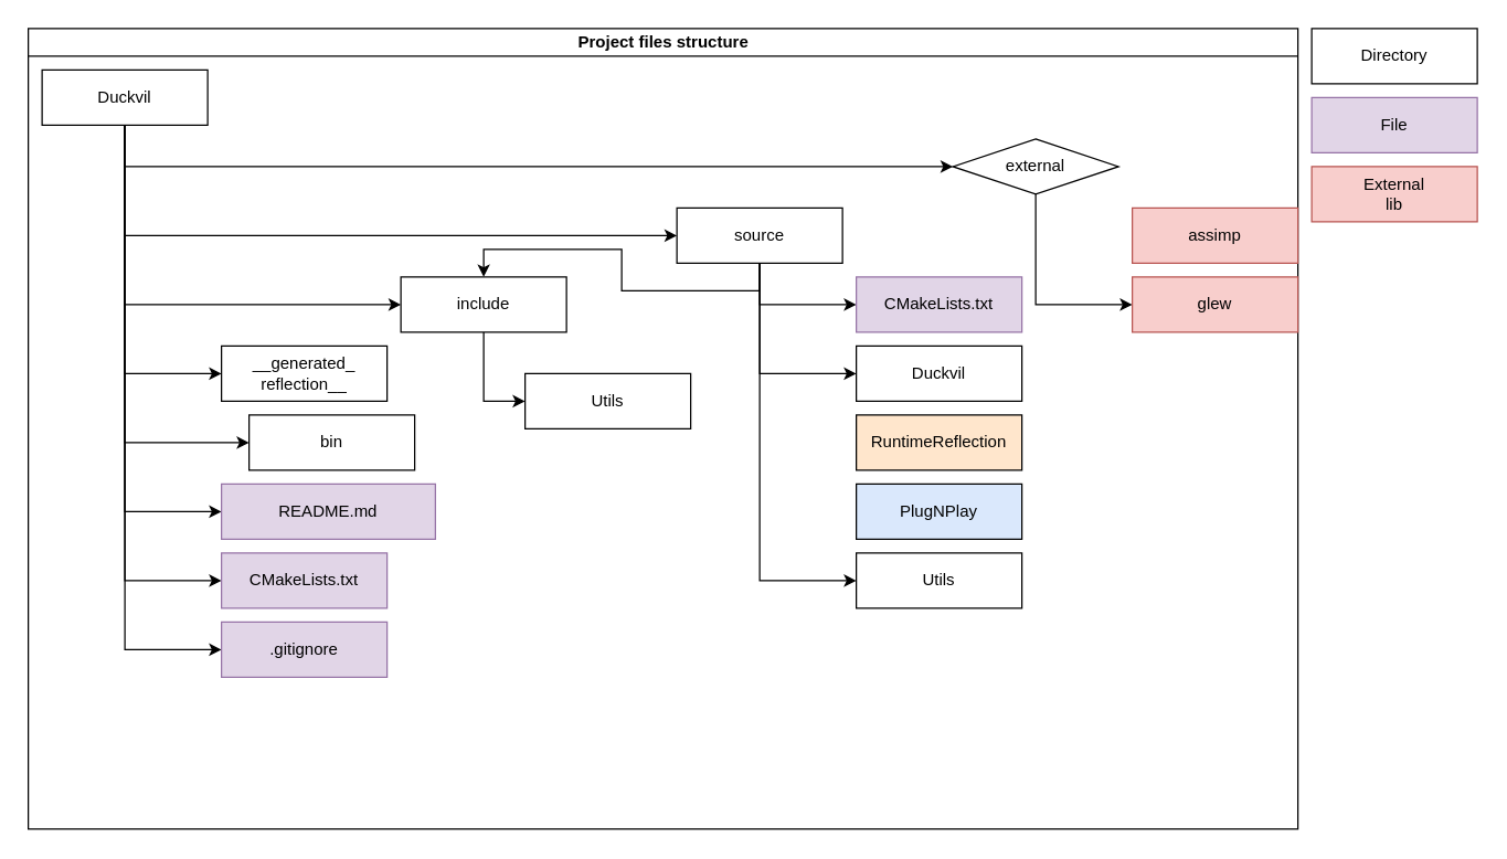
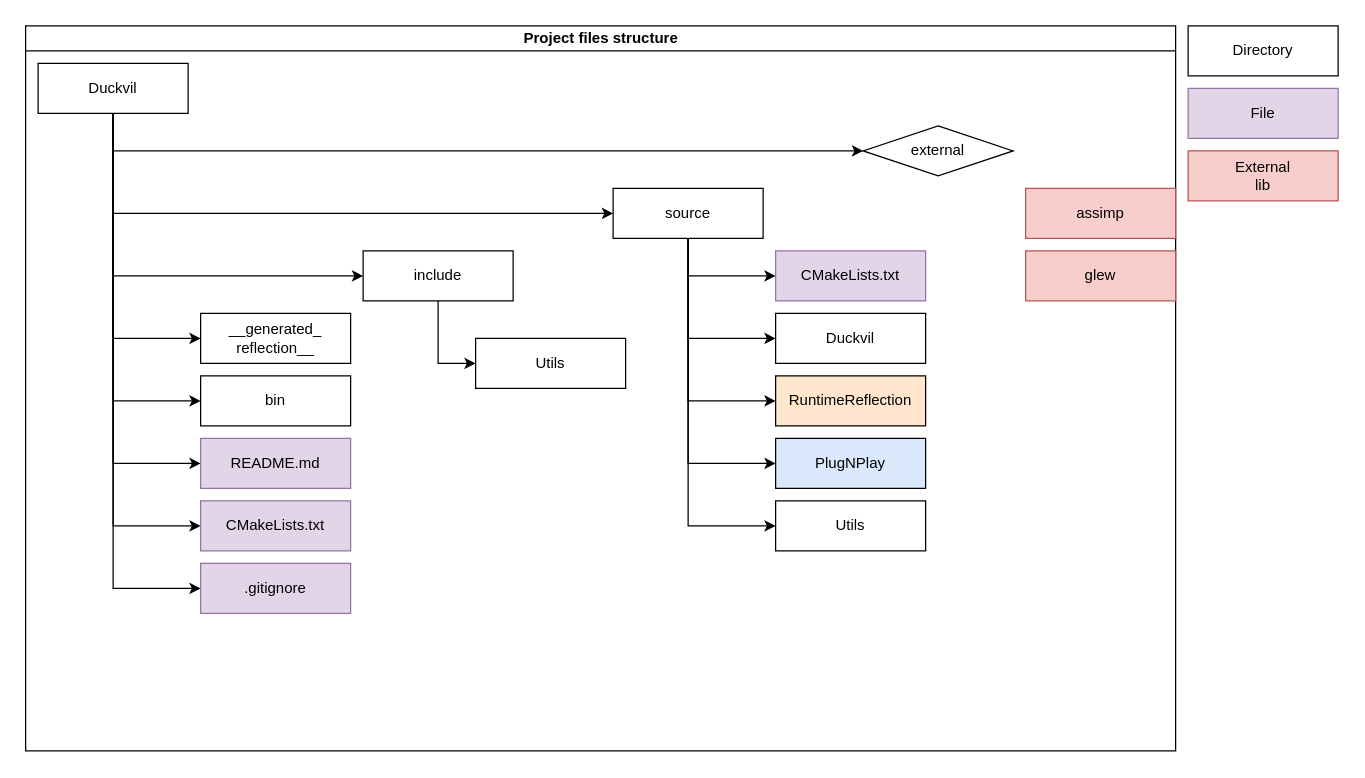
  <mxCell id="0" />
  <mxCell id="1" parent="0" />
  <mxCell id="2" value="Project files structure" style="swimlane;html=1;startSize=20;horizontal=1;containerType=tree;" parent="1" vertex="1"><mxGeometry x="20" y="20" width="920" height="580" as="geometry" /></mxCell>
  <mxCell id="3" style="edgeStyle=orthogonalEdgeStyle;rounded=0;orthogonalLoop=1;jettySize=auto;html=1;exitX=0.5;exitY=1;exitDx=0;exitDy=0;entryX=0;entryY=0.5;entryDx=0;entryDy=0;" parent="2" source="11" target="14" edge="1"><mxGeometry relative="1" as="geometry" /></mxCell>
  <mxCell id="4" style="edgeStyle=orthogonalEdgeStyle;rounded=0;orthogonalLoop=1;jettySize=auto;html=1;exitX=0.5;exitY=1;exitDx=0;exitDy=0;entryX=0;entryY=0.5;entryDx=0;entryDy=0;" parent="2" source="11" target="12" edge="1"><mxGeometry relative="1" as="geometry" /></mxCell>
  <mxCell id="5" style="edgeStyle=orthogonalEdgeStyle;rounded=0;orthogonalLoop=1;jettySize=auto;html=1;exitX=0.5;exitY=1;exitDx=0;exitDy=0;entryX=0;entryY=0.5;entryDx=0;entryDy=0;" parent="2" source="11" target="20" edge="1"><mxGeometry relative="1" as="geometry" /></mxCell>
  <mxCell id="6" style="edgeStyle=orthogonalEdgeStyle;rounded=0;orthogonalLoop=1;jettySize=auto;html=1;exitX=0.5;exitY=1;exitDx=0;exitDy=0;entryX=0;entryY=0.5;entryDx=0;entryDy=0;" parent="2" source="11" target="22" edge="1"><mxGeometry relative="1" as="geometry" /></mxCell>
  <mxCell id="7" style="edgeStyle=orthogonalEdgeStyle;rounded=0;orthogonalLoop=1;jettySize=auto;html=1;exitX=0.5;exitY=1;exitDx=0;exitDy=0;entryX=0;entryY=0.5;entryDx=0;entryDy=0;" parent="2" source="11" target="28" edge="1"><mxGeometry relative="1" as="geometry" /></mxCell>
  <mxCell id="8" style="edgeStyle=orthogonalEdgeStyle;rounded=0;orthogonalLoop=1;jettySize=auto;html=1;exitX=0.5;exitY=1;exitDx=0;exitDy=0;entryX=0;entryY=0.5;entryDx=0;entryDy=0;" edge="1" parent="2" source="11" target="29"><mxGeometry relative="1" as="geometry" /></mxCell>
  <mxCell id="9" style="edgeStyle=orthogonalEdgeStyle;rounded=0;orthogonalLoop=1;jettySize=auto;html=1;exitX=0.5;exitY=1;exitDx=0;exitDy=0;entryX=0;entryY=0.5;entryDx=0;entryDy=0;" edge="1" parent="2" source="11" target="31"><mxGeometry relative="1" as="geometry" /></mxCell>
  <mxCell id="10" style="edgeStyle=orthogonalEdgeStyle;rounded=0;orthogonalLoop=1;jettySize=auto;html=1;exitX=0.5;exitY=1;exitDx=0;exitDy=0;entryX=0;entryY=0.5;entryDx=0;entryDy=0;" edge="1" parent="2" source="11" target="32"><mxGeometry relative="1" as="geometry" /></mxCell>
  <mxCell id="11" value="Duckvil" style="whiteSpace=wrap;html=1;treeFolding=1;treeMoving=1;newEdgeStyle={&quot;edgeStyle&quot;:&quot;elbowEdgeStyle&quot;,&quot;startArrow&quot;:&quot;none&quot;,&quot;endArrow&quot;:&quot;none&quot;};" parent="2" vertex="1"><mxGeometry x="10" y="30" width="120" height="40" as="geometry" /></mxCell>
- <mxCell id="12" value="README.md" style="whiteSpace=wrap;html=1;treeFolding=1;treeMoving=1;newEdgeStyle={&quot;edgeStyle&quot;:&quot;elbowEdgeStyle&quot;,&quot;startArrow&quot;:&quot;none&quot;,&quot;endArrow&quot;:&quot;none&quot;};fillColor=#e1d5e7;strokeColor=#9673a6;" parent="2" vertex="1"><mxGeometry x="140" y="330" width="155" height="40" as="geometry" /></mxCell>
- <mxCell id="13" style="edgeStyle=orthogonalEdgeStyle;rounded=0;orthogonalLoop=1;jettySize=auto;html=1;exitX=0.5;exitY=1;exitDx=0;exitDy=0;entryX=0;entryY=0.5;entryDx=0;entryDy=0;" parent="2" source="14" target="25" edge="1"><mxGeometry relative="1" as="geometry" /></mxCell>
+ <mxCell id="12" value="README.md" style="whiteSpace=wrap;html=1;treeFolding=1;treeMoving=1;newEdgeStyle={&quot;edgeStyle&quot;:&quot;elbowEdgeStyle&quot;,&quot;startArrow&quot;:&quot;none&quot;,&quot;endArrow&quot;:&quot;none&quot;};fillColor=#e1d5e7;strokeColor=#9673a6;" parent="2" vertex="1"><mxGeometry x="140" y="330" width="120" height="40" as="geometry" /></mxCell>
  <mxCell id="14" value="external" style="rhombus;whiteSpace=wrap;html=1;treeFolding=1;treeMoving=1;newEdgeStyle={&quot;edgeStyle&quot;:&quot;elbowEdgeStyle&quot;,&quot;startArrow&quot;:&quot;none&quot;,&quot;endArrow&quot;:&quot;none&quot;};" parent="2" vertex="1"><mxGeometry x="670" y="80" width="120" height="40" as="geometry" /></mxCell>
  <mxCell id="15" style="edgeStyle=orthogonalEdgeStyle;rounded=0;orthogonalLoop=1;jettySize=auto;html=1;exitX=0.5;exitY=1;exitDx=0;exitDy=0;entryX=0;entryY=0.5;entryDx=0;entryDy=0;" parent="2" source="20" target="24" edge="1"><mxGeometry relative="1" as="geometry" /></mxCell>
- <mxCell id="16" style="edgeStyle=orthogonalEdgeStyle;rounded=0;orthogonalLoop=1;jettySize=auto;html=1;exitX=0.5;exitY=1;exitDx=0;exitDy=0;" parent="2" source="20" target="22" edge="1"><mxGeometry relative="1" as="geometry" /></mxCell>
+ <mxCell id="16" style="edgeStyle=orthogonalEdgeStyle;rounded=0;orthogonalLoop=1;jettySize=auto;html=1;exitX=0.5;exitY=1;exitDx=0;exitDy=0;entryX=0;entryY=0.5;entryDx=0;entryDy=0;" parent="2" source="20" target="26" edge="1"><mxGeometry relative="1" as="geometry" /></mxCell>
+ <mxCell id="17" style="edgeStyle=orthogonalEdgeStyle;rounded=0;orthogonalLoop=1;jettySize=auto;html=1;exitX=0.5;exitY=1;exitDx=0;exitDy=0;entryX=0;entryY=0.5;entryDx=0;entryDy=0;" parent="2" source="20" target="27" edge="1"><mxGeometry relative="1" as="geometry" /></mxCell>
  <mxCell id="18" style="edgeStyle=orthogonalEdgeStyle;rounded=0;orthogonalLoop=1;jettySize=auto;html=1;exitX=0.5;exitY=1;exitDx=0;exitDy=0;entryX=0;entryY=0.5;entryDx=0;entryDy=0;" edge="1" parent="2" source="20" target="30"><mxGeometry relative="1" as="geometry" /></mxCell>
  <mxCell id="19" style="edgeStyle=orthogonalEdgeStyle;rounded=0;orthogonalLoop=1;jettySize=auto;html=1;exitX=0.5;exitY=1;exitDx=0;exitDy=0;entryX=0;entryY=0.5;entryDx=0;entryDy=0;" edge="1" parent="2" source="20" target="33"><mxGeometry relative="1" as="geometry" /></mxCell>
  <mxCell id="20" value="source" style="whiteSpace=wrap;html=1;treeFolding=1;treeMoving=1;newEdgeStyle={&quot;edgeStyle&quot;:&quot;elbowEdgeStyle&quot;,&quot;startArrow&quot;:&quot;none&quot;,&quot;endArrow&quot;:&quot;none&quot;};" parent="2" vertex="1"><mxGeometry x="470" y="130" width="120" height="40" as="geometry" /></mxCell>
  <mxCell id="21" style="edgeStyle=orthogonalEdgeStyle;rounded=0;orthogonalLoop=1;jettySize=auto;html=1;exitX=0.5;exitY=1;exitDx=0;exitDy=0;entryX=0;entryY=0.5;entryDx=0;entryDy=0;" edge="1" parent="2" source="22" target="34"><mxGeometry relative="1" as="geometry" /></mxCell>
  <mxCell id="22" value="include" style="whiteSpace=wrap;html=1;treeFolding=1;treeMoving=1;newEdgeStyle={&quot;edgeStyle&quot;:&quot;elbowEdgeStyle&quot;,&quot;startArrow&quot;:&quot;none&quot;,&quot;endArrow&quot;:&quot;none&quot;};" parent="2" vertex="1"><mxGeometry x="270" y="180" width="120" height="40" as="geometry" /></mxCell>
  <mxCell id="23" value="assimp" style="whiteSpace=wrap;html=1;treeFolding=1;treeMoving=1;newEdgeStyle={&quot;edgeStyle&quot;:&quot;elbowEdgeStyle&quot;,&quot;startArrow&quot;:&quot;none&quot;,&quot;endArrow&quot;:&quot;none&quot;};fillColor=#f8cecc;strokeColor=#b85450;" parent="2" vertex="1"><mxGeometry x="800" y="130" width="120" height="40" as="geometry" /></mxCell>
  <mxCell id="24" value="Duckvil" style="whiteSpace=wrap;html=1;treeFolding=1;treeMoving=1;newEdgeStyle={&quot;edgeStyle&quot;:&quot;elbowEdgeStyle&quot;,&quot;startArrow&quot;:&quot;none&quot;,&quot;endArrow&quot;:&quot;none&quot;};" parent="2" vertex="1"><mxGeometry x="600" y="230" width="120" height="40" as="geometry" /></mxCell>
  <mxCell id="25" value="glew" style="whiteSpace=wrap;html=1;treeFolding=1;treeMoving=1;newEdgeStyle={&quot;edgeStyle&quot;:&quot;elbowEdgeStyle&quot;,&quot;startArrow&quot;:&quot;none&quot;,&quot;endArrow&quot;:&quot;none&quot;};fillColor=#f8cecc;strokeColor=#b85450;" parent="2" vertex="1"><mxGeometry x="800" y="180" width="120" height="40" as="geometry" /></mxCell>
  <mxCell id="26" value="RuntimeReflection" style="whiteSpace=wrap;html=1;treeFolding=1;treeMoving=1;newEdgeStyle={&quot;edgeStyle&quot;:&quot;elbowEdgeStyle&quot;,&quot;startArrow&quot;:&quot;none&quot;,&quot;endArrow&quot;:&quot;none&quot;};fillColor=#ffe6cc;" parent="2" vertex="1"><mxGeometry x="600" y="280" width="120" height="40" as="geometry" /></mxCell>
  <mxCell id="27" value="PlugNPlay" style="whiteSpace=wrap;html=1;treeFolding=1;treeMoving=1;newEdgeStyle={&quot;edgeStyle&quot;:&quot;elbowEdgeStyle&quot;,&quot;startArrow&quot;:&quot;none&quot;,&quot;endArrow&quot;:&quot;none&quot;};fillColor=#dae8fc;" parent="2" vertex="1"><mxGeometry x="600" y="330" width="120" height="40" as="geometry" /></mxCell>
  <mxCell id="28" value="&lt;div&gt;__generated_&lt;/div&gt;&lt;div&gt;reflection__&lt;/div&gt;" style="whiteSpace=wrap;html=1;treeFolding=1;treeMoving=1;newEdgeStyle={&quot;edgeStyle&quot;:&quot;elbowEdgeStyle&quot;,&quot;startArrow&quot;:&quot;none&quot;,&quot;endArrow&quot;:&quot;none&quot;};" parent="2" vertex="1"><mxGeometry x="140" y="230" width="120" height="40" as="geometry" /></mxCell>
- <mxCell id="29" value="bin" style="whiteSpace=wrap;html=1;treeFolding=1;treeMoving=1;newEdgeStyle={&quot;edgeStyle&quot;:&quot;elbowEdgeStyle&quot;,&quot;startArrow&quot;:&quot;none&quot;,&quot;endArrow&quot;:&quot;none&quot;};" parent="2" vertex="1"><mxGeometry x="160" y="280" width="120" height="40" as="geometry" /></mxCell>
+ <mxCell id="29" value="bin" style="whiteSpace=wrap;html=1;treeFolding=1;treeMoving=1;newEdgeStyle={&quot;edgeStyle&quot;:&quot;elbowEdgeStyle&quot;,&quot;startArrow&quot;:&quot;none&quot;,&quot;endArrow&quot;:&quot;none&quot;};" parent="2" vertex="1"><mxGeometry x="140" y="280" width="120" height="40" as="geometry" /></mxCell>
  <mxCell id="30" value="CMakeLists.txt" style="whiteSpace=wrap;html=1;treeFolding=1;treeMoving=1;newEdgeStyle={&quot;edgeStyle&quot;:&quot;elbowEdgeStyle&quot;,&quot;startArrow&quot;:&quot;none&quot;,&quot;endArrow&quot;:&quot;none&quot;};fillColor=#e1d5e7;strokeColor=#9673a6;" vertex="1" parent="2"><mxGeometry x="600" y="180" width="120" height="40" as="geometry" /></mxCell>
  <mxCell id="31" value="CMakeLists.txt" style="whiteSpace=wrap;html=1;treeFolding=1;treeMoving=1;newEdgeStyle={&quot;edgeStyle&quot;:&quot;elbowEdgeStyle&quot;,&quot;startArrow&quot;:&quot;none&quot;,&quot;endArrow&quot;:&quot;none&quot;};fillColor=#e1d5e7;strokeColor=#9673a6;" vertex="1" parent="2"><mxGeometry x="140" y="380" width="120" height="40" as="geometry" /></mxCell>
  <mxCell id="32" value=".gitignore" style="whiteSpace=wrap;html=1;treeFolding=1;treeMoving=1;newEdgeStyle={&quot;edgeStyle&quot;:&quot;elbowEdgeStyle&quot;,&quot;startArrow&quot;:&quot;none&quot;,&quot;endArrow&quot;:&quot;none&quot;};fillColor=#e1d5e7;strokeColor=#9673a6;" vertex="1" parent="2"><mxGeometry x="140" y="430" width="120" height="40" as="geometry" /></mxCell>
  <mxCell id="33" value="Utils" style="whiteSpace=wrap;html=1;treeFolding=1;treeMoving=1;newEdgeStyle={&quot;edgeStyle&quot;:&quot;elbowEdgeStyle&quot;,&quot;startArrow&quot;:&quot;none&quot;,&quot;endArrow&quot;:&quot;none&quot;};" vertex="1" parent="2"><mxGeometry x="600" y="380" width="120" height="40" as="geometry" /></mxCell>
  <mxCell id="34" value="Utils" style="whiteSpace=wrap;html=1;treeFolding=1;treeMoving=1;newEdgeStyle={&quot;edgeStyle&quot;:&quot;elbowEdgeStyle&quot;,&quot;startArrow&quot;:&quot;none&quot;,&quot;endArrow&quot;:&quot;none&quot;};" vertex="1" parent="2"><mxGeometry x="360" y="250" width="120" height="40" as="geometry" /></mxCell>
  <mxCell id="35" value="" style="rounded=0;whiteSpace=wrap;html=1;" parent="1" vertex="1"><mxGeometry x="950" y="20" width="120" height="40" as="geometry" /></mxCell>
  <mxCell id="36" value="Directory" style="text;html=1;strokeColor=none;fillColor=none;align=center;verticalAlign=middle;whiteSpace=wrap;rounded=0;" parent="1" vertex="1"><mxGeometry x="990" y="30" width="40" height="20" as="geometry" /></mxCell>
  <mxCell id="37" value="" style="rounded=0;whiteSpace=wrap;html=1;fillColor=#e1d5e7;strokeColor=#9673a6;" parent="1" vertex="1"><mxGeometry x="950" y="70" width="120" height="40" as="geometry" /></mxCell>
  <mxCell id="38" value="File" style="text;html=1;strokeColor=none;fillColor=none;align=center;verticalAlign=middle;whiteSpace=wrap;rounded=0;" parent="1" vertex="1"><mxGeometry x="990" y="80" width="40" height="20" as="geometry" /></mxCell>
  <mxCell id="39" value="" style="rounded=0;whiteSpace=wrap;html=1;fillColor=#f8cecc;strokeColor=#b85450;" parent="1" vertex="1"><mxGeometry x="950" y="120" width="120" height="40" as="geometry" /></mxCell>
  <mxCell id="40" value="External lib" style="text;html=1;strokeColor=none;fillColor=none;align=center;verticalAlign=middle;whiteSpace=wrap;rounded=0;" parent="1" vertex="1"><mxGeometry x="990" y="130" width="40" height="20" as="geometry" /></mxCell>
